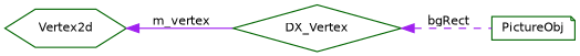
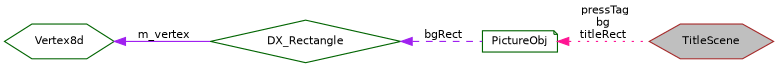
  digraph {
    rankdir=LR
    node [color=darkgreen fillcolor=white fontname=Helvetica fontsize=10 shape=hexagon style=filled]
    edge [color=purple dir=back fontname=Helvetica fontsize=10 labelfontname=Helvetica labelfontsize=10]
+   n1 [color=brown fillcolor=grey75 fontcolor=black height=0.2 label=TitleScene width=0.4]
    n2 [height=0.2 label=PictureObj shape=note width=0.4]
-   n3 [height=0.2 label=DX_Vertex shape=diamond width=0.4]
-   n4 [height=0.2 label=Vertex2d width=0.4]
+   n3 [height=0.2 label=DX_Rectangle shape=diamond width=0.4]
+   n4 [height=0.2 label=Vertex8d width=0.4]
+   n2 -> n1 [color=deeppink label=" pressTag\nbg\ntitleRect" style=dotted]
    n3 -> n2 [label=" bgRect" style=dashed]
    n4 -> n3 [label=" m_vertex" style=solid]
  }
